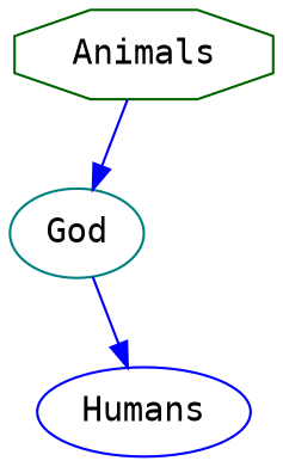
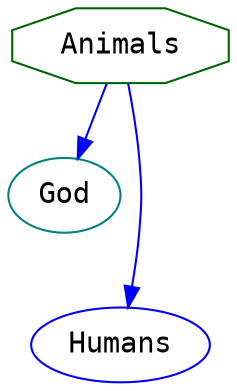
  digraph {
    fontname="DejaVu Sans Mono"
    node [fontname="DejaVu Sans Mono" shape=ellipse]
    edge [color=blue fontname="DejaVu Sans Mono"]
    n1 [color=teal label=God]
    n2 [color=blue label=Humans]
    n3 [color=darkgreen label=Animals shape=octagon]
-   n1 -> n2
+   n3 -> n2
    n3 -> n1
  }
